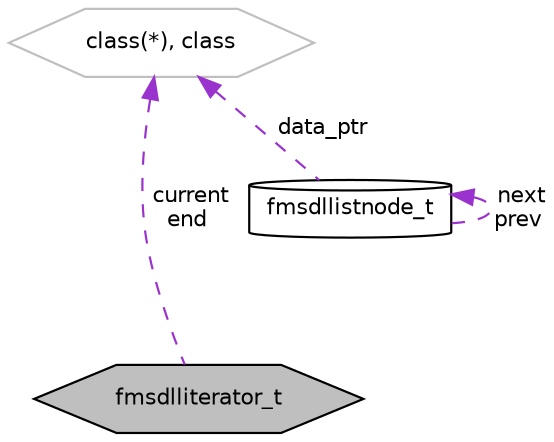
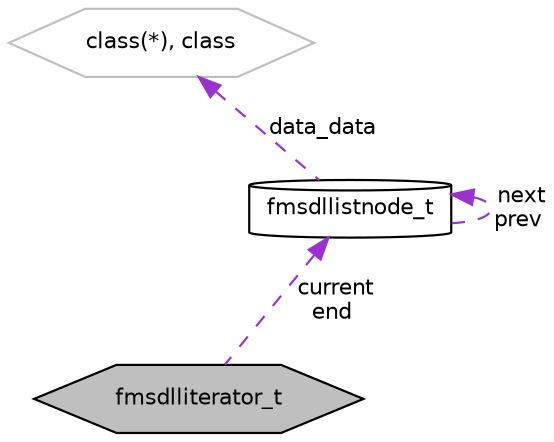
  digraph {
    node [color=black fillcolor=white fontname=Helvetica fontsize=10 shape=hexagon style=filled]
    edge [color=darkorchid3 dir=back fontname=Helvetica fontsize=10 labelfontname=Helvetica labelfontsize=10 style=dashed]
    n1 [fillcolor=grey75 fontcolor=black height=0.2 label=fmsdlliterator_t width=0.4]
    n2 [height=0.2 label=fmsdllistnode_t shape=cylinder width=0.4]
    n3 [color=grey75 height=0.2 label="class(*), class" width=0.4]
-   n3 -> n1 [label=" current\nend"]
+   n2 -> n1 [label=" current\nend"]
    n2 -> n2 [label=" next\nprev"]
-   n3 -> n2 [label=" data_ptr"]
+   n3 -> n2 [label=" data_data"]
  }
